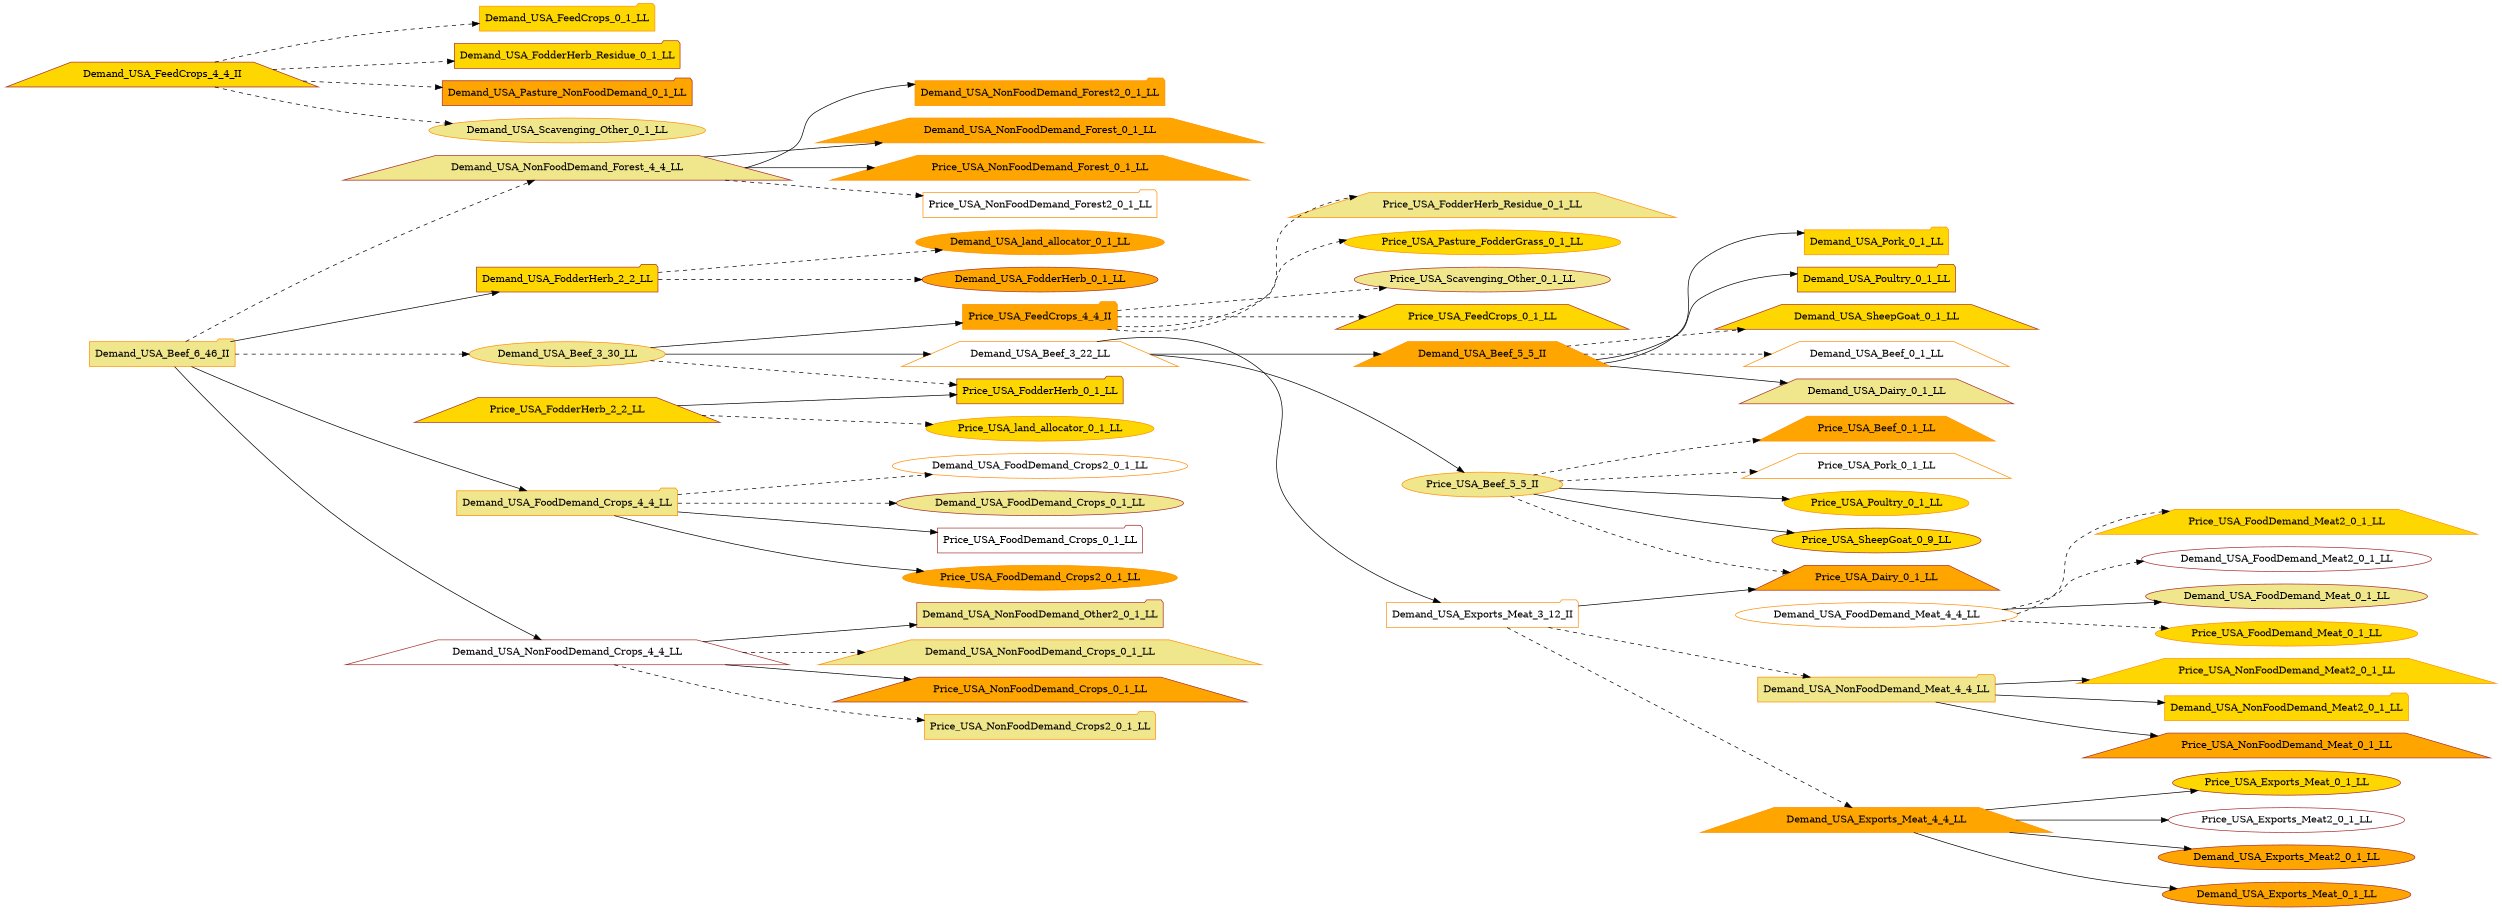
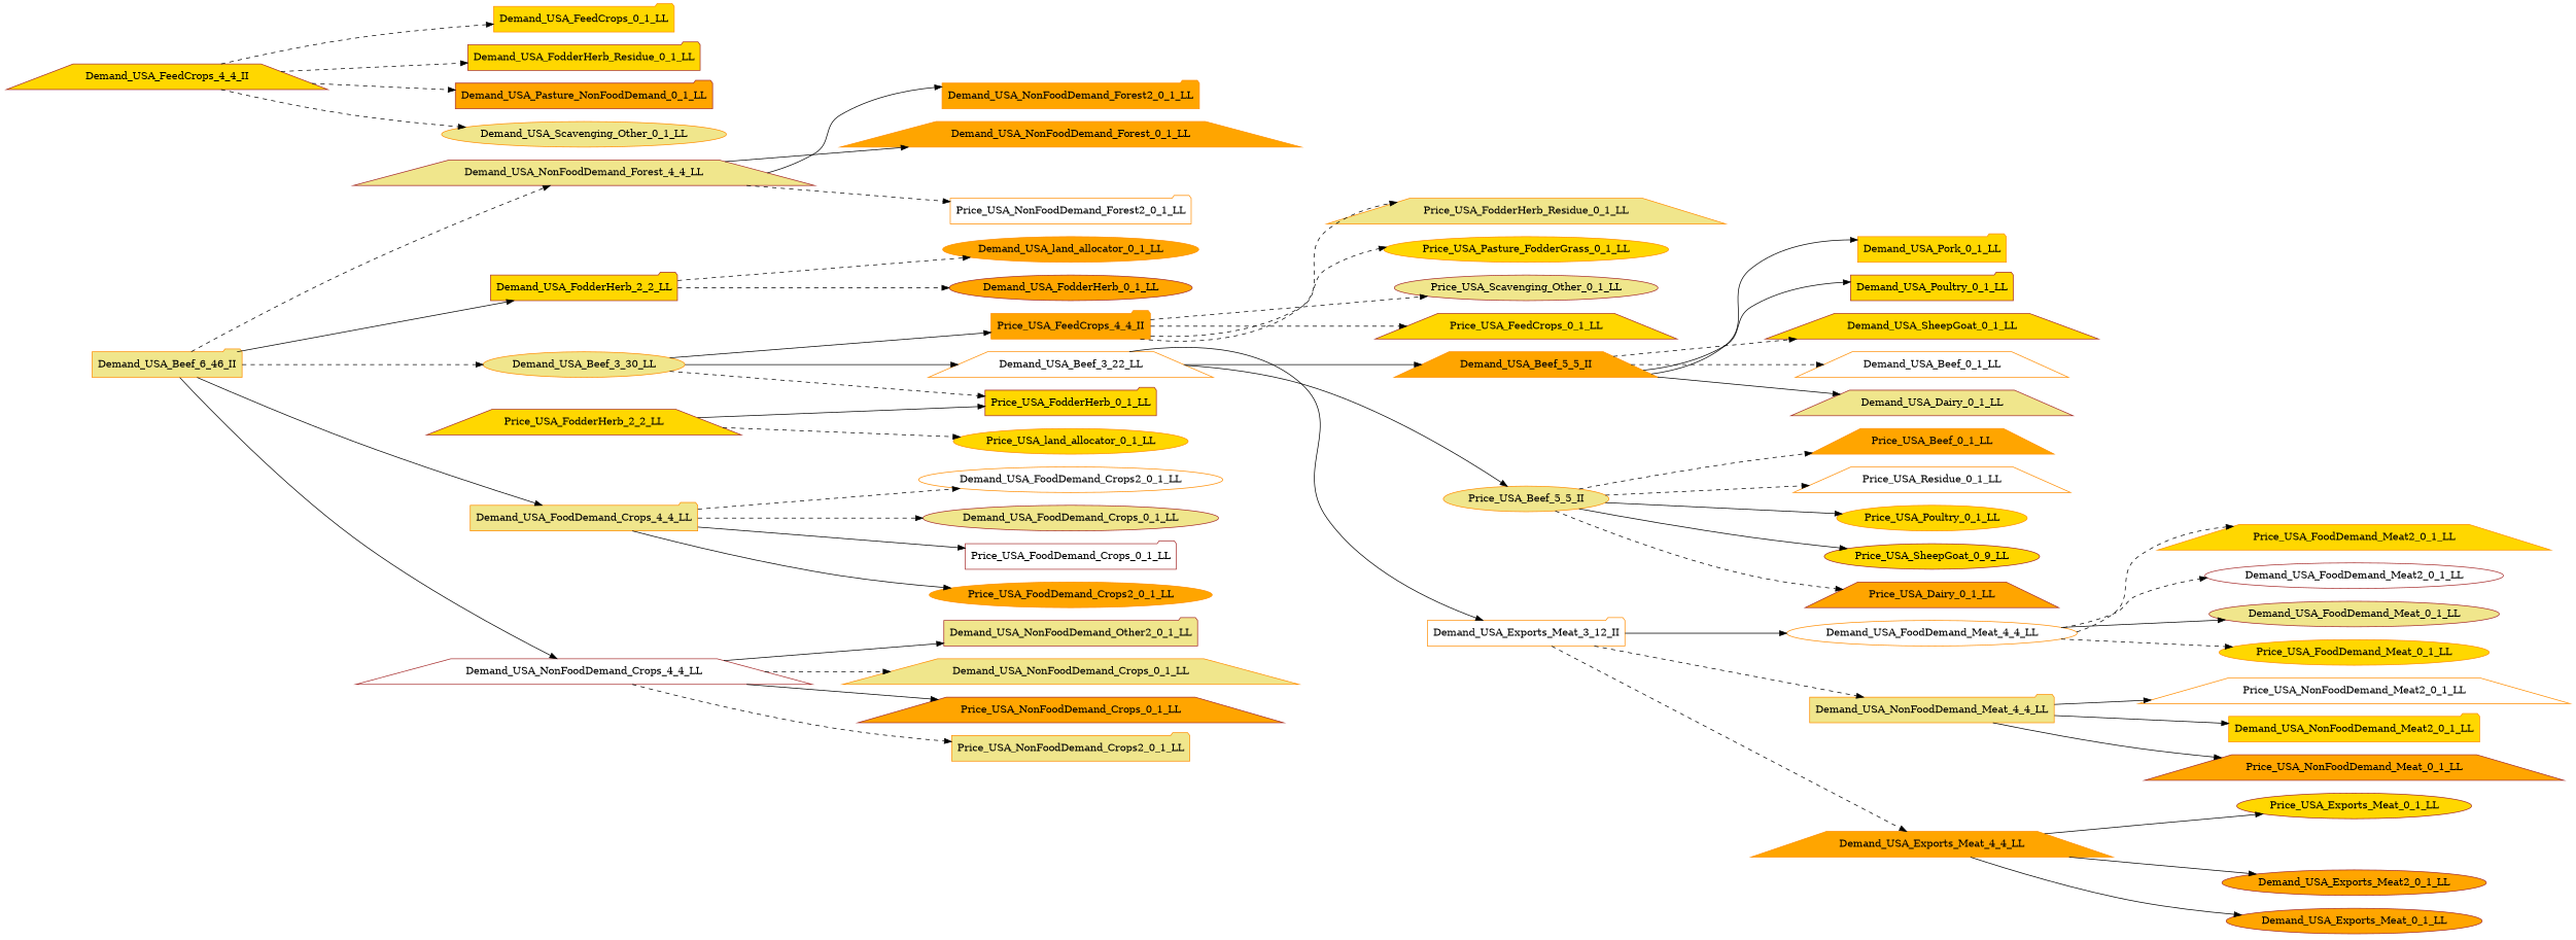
  digraph {
    rankdir=LR
    node [color=darkorange fillcolor=gold shape=trapezium style=filled]
    edge [style=solid]
    Demand_USA_Beef_6_46_II [fillcolor=khaki shape=folder]
    Demand_USA_FodderHerb_2_2_LL [color=brown shape=folder]
    Demand_USA_Beef_3_30_LL [fillcolor=khaki shape=ellipse]
    Demand_USA_FoodDemand_Crops_4_4_LL [fillcolor=khaki shape=folder]
    Demand_USA_NonFoodDemand_Crops_4_4_LL [color=brown fillcolor=white]
    Demand_USA_NonFoodDemand_Forest_4_4_LL [color=brown fillcolor=khaki]
    Demand_USA_land_allocator_0_1_LL [fillcolor=orange shape=ellipse]
    Demand_USA_FodderHerb_0_1_LL [color=brown fillcolor=orange shape=ellipse]
    Price_USA_FeedCrops_4_4_II [fillcolor=orange shape=folder]
    Demand_USA_Beef_3_22_LL [fillcolor=white]
    Price_USA_FodderHerb_0_1_LL [color=brown shape=folder]
    Price_USA_FodderHerb_2_2_LL [color=brown]
    Price_USA_land_allocator_0_1_LL [shape=ellipse]
    Price_USA_FoodDemand_Crops_0_1_LL [color=brown fillcolor=white shape=folder]
    Price_USA_FoodDemand_Crops2_0_1_LL [fillcolor=orange shape=ellipse]
    Demand_USA_FoodDemand_Crops2_0_1_LL [fillcolor=white shape=ellipse]
    Demand_USA_FoodDemand_Crops_0_1_LL [color=brown fillcolor=khaki shape=ellipse]
    Price_USA_NonFoodDemand_Crops_0_1_LL [color=brown fillcolor=orange]
    Price_USA_NonFoodDemand_Crops2_0_1_LL [fillcolor=khaki shape=folder]
    n20 [color=brown fillcolor=khaki label=Demand_USA_NonFoodDemand_Other2_0_1_LL shape=folder]
    Demand_USA_NonFoodDemand_Crops_0_1_LL [fillcolor=khaki]
-   Price_USA_NonFoodDemand_Forest_0_1_LL [fillcolor=orange]
    Price_USA_NonFoodDemand_Forest2_0_1_LL [fillcolor=white shape=folder]
    Demand_USA_NonFoodDemand_Forest2_0_1_LL [fillcolor=orange shape=folder]
    Demand_USA_NonFoodDemand_Forest_0_1_LL [fillcolor=orange]
    Price_USA_FeedCrops_0_1_LL [color=brown]
    Price_USA_FodderHerb_Residue_0_1_LL [fillcolor=khaki]
    Price_USA_Pasture_FodderGrass_0_1_LL [shape=ellipse]
    Price_USA_Scavenging_Other_0_1_LL [color=brown fillcolor=khaki shape=ellipse]
    Price_USA_Beef_5_5_II [fillcolor=khaki shape=ellipse]
    Demand_USA_Exports_Meat_3_12_II [fillcolor=white shape=folder]
    Demand_USA_Beef_5_5_II [fillcolor=orange]
    Demand_USA_FeedCrops_4_4_II [color=brown]
    Demand_USA_FeedCrops_0_1_LL [shape=folder]
    Demand_USA_FodderHerb_Residue_0_1_LL [color=brown shape=folder]
    n36 [color=brown fillcolor=orange label=Demand_USA_Pasture_NonFoodDemand_0_1_LL shape=folder]
    Demand_USA_Scavenging_Other_0_1_LL [fillcolor=khaki shape=ellipse]
    Price_USA_Beef_0_1_LL [fillcolor=orange]
    Price_USA_Dairy_0_1_LL [color=brown fillcolor=orange]
-   Price_USA_Pork_0_1_LL [fillcolor=white]
+   Price_USA_Pork_0_1_LL [fillcolor=white label=Price_USA_Residue_0_1_LL]
    Price_USA_Poultry_0_1_LL [shape=ellipse]
    n42 [color=brown label=Price_USA_SheepGoat_0_9_LL shape=ellipse]
    Demand_USA_Exports_Meat_4_4_LL [fillcolor=orange]
    Demand_USA_FoodDemand_Meat_4_4_LL [fillcolor=white shape=ellipse]
    Demand_USA_NonFoodDemand_Meat_4_4_LL [fillcolor=khaki shape=folder]
    Demand_USA_Beef_0_1_LL [fillcolor=white]
    Demand_USA_Dairy_0_1_LL [color=brown fillcolor=khaki]
    Demand_USA_Pork_0_1_LL [shape=folder]
    Demand_USA_Poultry_0_1_LL [color=brown shape=folder]
    Demand_USA_SheepGoat_0_1_LL [color=brown]
    Price_USA_Exports_Meat_0_1_LL [color=brown shape=ellipse]
-   Price_USA_Exports_Meat2_0_1_LL [color=brown fillcolor=white shape=ellipse]
    Demand_USA_Exports_Meat2_0_1_LL [color=brown fillcolor=orange shape=ellipse]
    Demand_USA_Exports_Meat_0_1_LL [color=brown fillcolor=orange shape=ellipse]
    Price_USA_FoodDemand_Meat_0_1_LL [shape=ellipse]
    Price_USA_FoodDemand_Meat2_0_1_LL
    Demand_USA_FoodDemand_Meat2_0_1_LL [color=brown fillcolor=white shape=ellipse]
    Demand_USA_FoodDemand_Meat_0_1_LL [color=brown fillcolor=khaki shape=ellipse]
    Price_USA_NonFoodDemand_Meat_0_1_LL [color=brown fillcolor=orange]
-   Price_USA_NonFoodDemand_Meat2_0_1_LL
+   Price_USA_NonFoodDemand_Meat2_0_1_LL [fillcolor=white]
    Demand_USA_NonFoodDemand_Meat2_0_1_LL [shape=folder]
    Demand_USA_Beef_6_46_II -> Demand_USA_FodderHerb_2_2_LL
    Demand_USA_Beef_6_46_II -> Demand_USA_Beef_3_30_LL [style=dashed]
    Demand_USA_Beef_6_46_II -> Demand_USA_FoodDemand_Crops_4_4_LL
    Demand_USA_Beef_6_46_II -> Demand_USA_NonFoodDemand_Crops_4_4_LL
    Demand_USA_Beef_6_46_II -> Demand_USA_NonFoodDemand_Forest_4_4_LL [style=dashed]
    Demand_USA_FodderHerb_2_2_LL -> Demand_USA_land_allocator_0_1_LL [style=dashed]
    Demand_USA_FodderHerb_2_2_LL -> Demand_USA_FodderHerb_0_1_LL [style=dashed]
    Demand_USA_Beef_3_30_LL -> Price_USA_FeedCrops_4_4_II
    Demand_USA_Beef_3_30_LL -> Demand_USA_Beef_3_22_LL
    Demand_USA_Beef_3_30_LL -> Price_USA_FodderHerb_0_1_LL [style=dashed]
    Demand_USA_FoodDemand_Crops_4_4_LL -> Price_USA_FoodDemand_Crops_0_1_LL
    Demand_USA_FoodDemand_Crops_4_4_LL -> Price_USA_FoodDemand_Crops2_0_1_LL
    Demand_USA_FoodDemand_Crops_4_4_LL -> Demand_USA_FoodDemand_Crops2_0_1_LL [style=dashed]
    Demand_USA_FoodDemand_Crops_4_4_LL -> Demand_USA_FoodDemand_Crops_0_1_LL [style=dashed]
    Demand_USA_NonFoodDemand_Crops_4_4_LL -> Price_USA_NonFoodDemand_Crops_0_1_LL
    Demand_USA_NonFoodDemand_Crops_4_4_LL -> Price_USA_NonFoodDemand_Crops2_0_1_LL [style=dashed]
    Demand_USA_NonFoodDemand_Crops_4_4_LL -> n20
    Demand_USA_NonFoodDemand_Crops_4_4_LL -> Demand_USA_NonFoodDemand_Crops_0_1_LL [style=dashed]
-   Demand_USA_NonFoodDemand_Forest_4_4_LL -> Price_USA_NonFoodDemand_Forest_0_1_LL
    Demand_USA_NonFoodDemand_Forest_4_4_LL -> Price_USA_NonFoodDemand_Forest2_0_1_LL [style=dashed]
    Demand_USA_NonFoodDemand_Forest_4_4_LL -> Demand_USA_NonFoodDemand_Forest2_0_1_LL
    Demand_USA_NonFoodDemand_Forest_4_4_LL -> Demand_USA_NonFoodDemand_Forest_0_1_LL
    Price_USA_FeedCrops_4_4_II -> Price_USA_FeedCrops_0_1_LL [style=dashed]
    Price_USA_FeedCrops_4_4_II -> Price_USA_FodderHerb_Residue_0_1_LL [style=dashed]
    Price_USA_FeedCrops_4_4_II -> Price_USA_Pasture_FodderGrass_0_1_LL [style=dashed]
    Price_USA_FeedCrops_4_4_II -> Price_USA_Scavenging_Other_0_1_LL [style=dashed]
    Demand_USA_Beef_3_22_LL -> Price_USA_Beef_5_5_II
    Demand_USA_Beef_3_22_LL -> Demand_USA_Exports_Meat_3_12_II
    Demand_USA_Beef_3_22_LL -> Demand_USA_Beef_5_5_II
    Price_USA_FodderHerb_2_2_LL -> Price_USA_FodderHerb_0_1_LL
    Price_USA_FodderHerb_2_2_LL -> Price_USA_land_allocator_0_1_LL [style=dashed]
    Price_USA_Beef_5_5_II -> Price_USA_Beef_0_1_LL [style=dashed]
    Price_USA_Beef_5_5_II -> Price_USA_Dairy_0_1_LL [style=dashed]
    Price_USA_Beef_5_5_II -> Price_USA_Pork_0_1_LL [style=dashed]
    Price_USA_Beef_5_5_II -> Price_USA_Poultry_0_1_LL
    Price_USA_Beef_5_5_II -> n42
    Demand_USA_Exports_Meat_3_12_II -> Demand_USA_Exports_Meat_4_4_LL [style=dashed]
-   Demand_USA_Exports_Meat_3_12_II -> Price_USA_Dairy_0_1_LL
+   Demand_USA_Exports_Meat_3_12_II -> Demand_USA_FoodDemand_Meat_4_4_LL
    Demand_USA_Exports_Meat_3_12_II -> Demand_USA_NonFoodDemand_Meat_4_4_LL [style=dashed]
    Demand_USA_Beef_5_5_II -> Demand_USA_Beef_0_1_LL [style=dashed]
    Demand_USA_Beef_5_5_II -> Demand_USA_Dairy_0_1_LL
    Demand_USA_Beef_5_5_II -> Demand_USA_Pork_0_1_LL
    Demand_USA_Beef_5_5_II -> Demand_USA_Poultry_0_1_LL
    Demand_USA_Beef_5_5_II -> Demand_USA_SheepGoat_0_1_LL [style=dashed]
    Demand_USA_FeedCrops_4_4_II -> Demand_USA_FeedCrops_0_1_LL [style=dashed]
    Demand_USA_FeedCrops_4_4_II -> Demand_USA_FodderHerb_Residue_0_1_LL [style=dashed]
    Demand_USA_FeedCrops_4_4_II -> n36 [style=dashed]
    Demand_USA_FeedCrops_4_4_II -> Demand_USA_Scavenging_Other_0_1_LL [style=dashed]
    Demand_USA_Exports_Meat_4_4_LL -> Price_USA_Exports_Meat_0_1_LL
-   Demand_USA_Exports_Meat_4_4_LL -> Price_USA_Exports_Meat2_0_1_LL
    Demand_USA_Exports_Meat_4_4_LL -> Demand_USA_Exports_Meat2_0_1_LL
    Demand_USA_Exports_Meat_4_4_LL -> Demand_USA_Exports_Meat_0_1_LL
    Demand_USA_FoodDemand_Meat_4_4_LL -> Price_USA_FoodDemand_Meat_0_1_LL [style=dashed]
    Demand_USA_FoodDemand_Meat_4_4_LL -> Price_USA_FoodDemand_Meat2_0_1_LL [style=dashed]
    Demand_USA_FoodDemand_Meat_4_4_LL -> Demand_USA_FoodDemand_Meat2_0_1_LL [style=dashed]
    Demand_USA_FoodDemand_Meat_4_4_LL -> Demand_USA_FoodDemand_Meat_0_1_LL
    Demand_USA_NonFoodDemand_Meat_4_4_LL -> Price_USA_NonFoodDemand_Meat_0_1_LL
    Demand_USA_NonFoodDemand_Meat_4_4_LL -> Price_USA_NonFoodDemand_Meat2_0_1_LL
    Demand_USA_NonFoodDemand_Meat_4_4_LL -> Demand_USA_NonFoodDemand_Meat2_0_1_LL
  }
